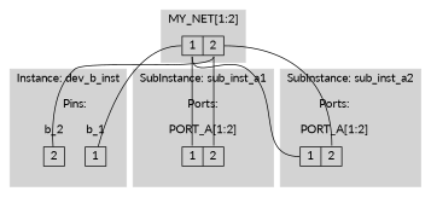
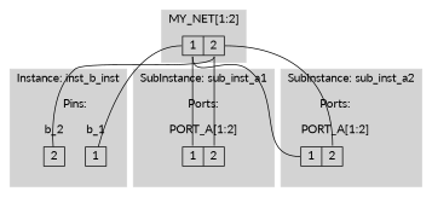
  graph {
    fontname=Lato
    node [shape=record fontname=Lato]
    edge [headport=-1 tailport=1 fontname=Lato]
    n1 [height=0.25 label="<-1> 1" width=0.25]
    n2 [height=0.25 label="<-1> 2" width=0.25]
    n3 [height=0.25 label="<1> 1 |<2> 2" width=0.25]
    n4 [height=0.25 label="<1> 1 |<2> 2" width=0.25]
    n5 [height=0.25 label="<1> 1 |<2> 2" width=0.25]
    subgraph cluster_1 {
      color=lightgrey
-     label="Instance: dev_b_inst"
+     label="Instance: inst_b_inst"
      style=filled
      subgraph cluster_2 {
        color=lightgrey
        label="Pins:"
        style=filled
        subgraph cluster_3 {
          color=lightgrey
          label=b_1
          style=filled
          n1
        }
        subgraph cluster_4 {
          color=lightgrey
          label=b_2
          style=filled
          n2
        }
      }
    }
    subgraph cluster_5 {
      color=lightgrey
      label="SubInstance: sub_inst_a1"
      style=filled
      subgraph cluster_6 {
        color=lightgrey
        label="Ports:"
        style=filled
        subgraph cluster_7 {
          color=lightgrey
          label="PORT_A[1:2]"
          style=filled
          n3
        }
      }
    }
    subgraph cluster_8 {
      color=lightgrey
      label="SubInstance: sub_inst_a2"
      style=filled
      subgraph cluster_9 {
        color=lightgrey
        label="Ports:"
        style=filled
        subgraph cluster_10 {
          color=lightgrey
          label="PORT_A[1:2]"
          style=filled
          n4
        }
      }
    }
    subgraph cluster_11 {
      color=lightgrey
      label="MY_NET[1:2]"
      style=filled
      n5
    }
    n5 -- n1
    n5 -- n2 [tailport=2]
    n5 -- n3 [headport=1]
    n5 -- n3 [headport=2 tailport=2]
    n5 -- n4 [headport=1]
    n5 -- n4 [headport=2 tailport=2]
  }
